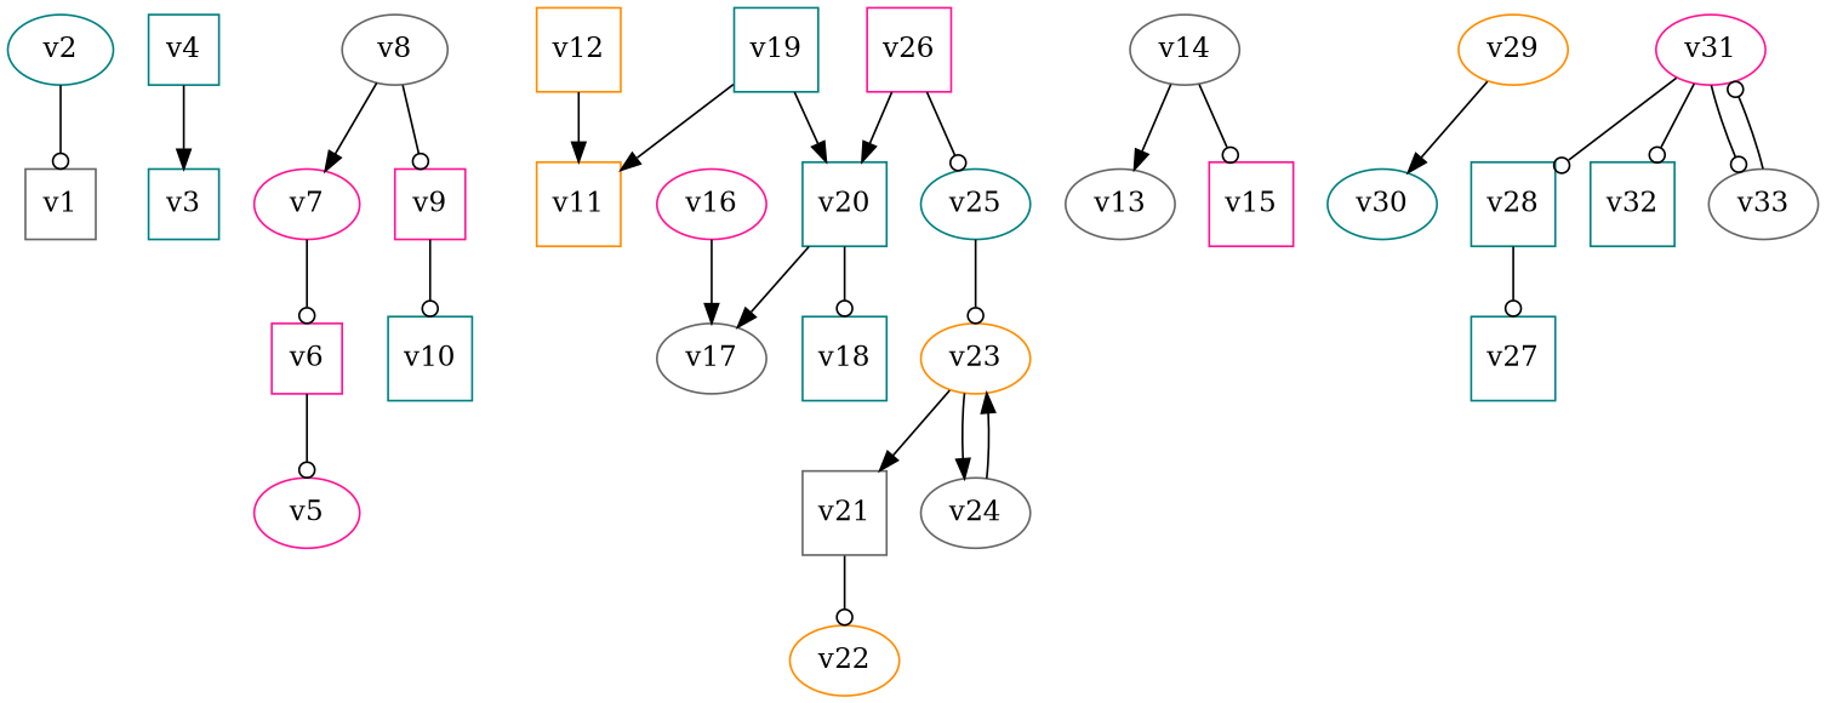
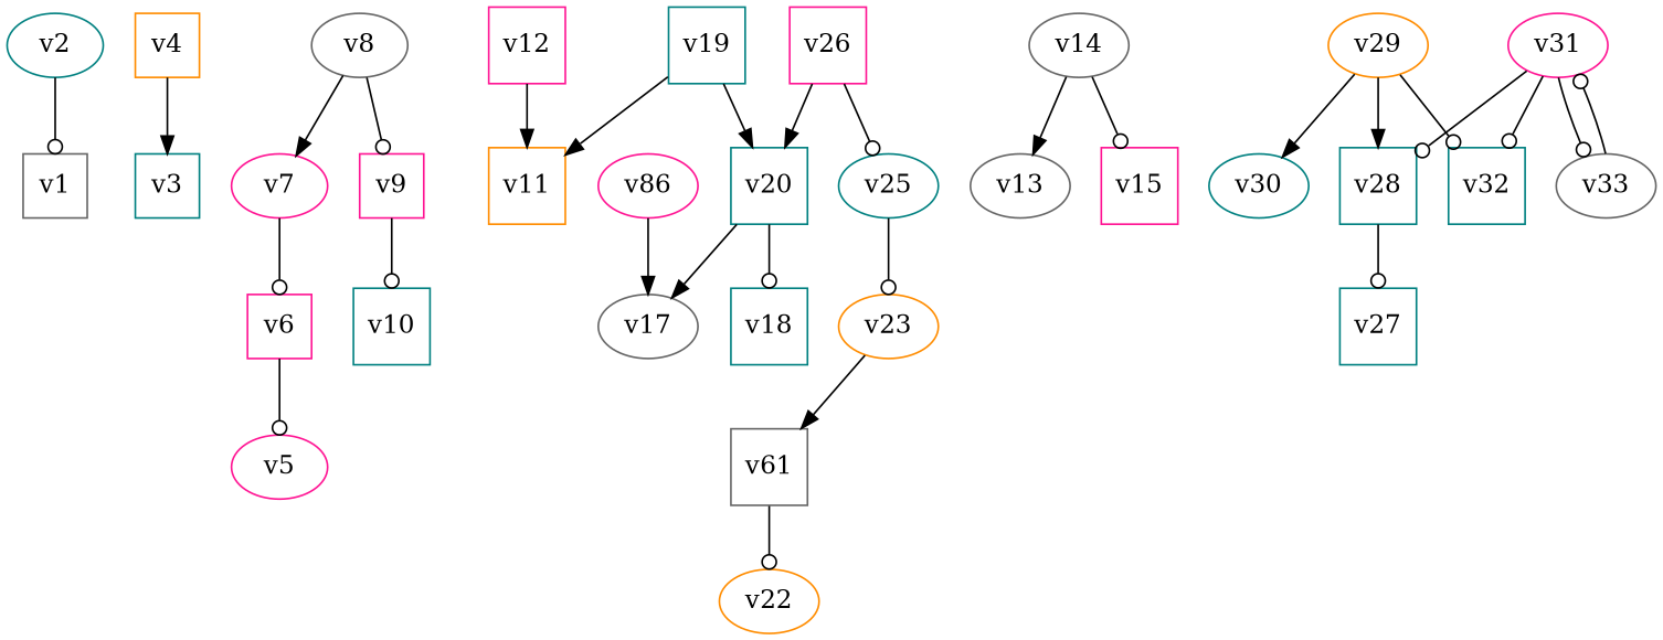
  digraph {
    node [color=teal shape=square]
    edge [arrowhead=odot]
    v1 [color=gray40]
    v2 [shape=oval]
-   v4
+   v4 [color=darkorange]
    v3
    v5 [color=deeppink shape=oval]
    v6 [color=deeppink]
    v7 [color=deeppink shape=oval]
    v8 [color=gray40 shape=oval]
    v9 [color=deeppink]
    v10
    v11 [color=darkorange]
-   v12 [color=darkorange]
+   v12 [color=deeppink]
    v13 [color=gray40 shape=oval]
    v14 [color=gray40 shape=oval]
    v15 [color=deeppink]
-   v16 [color=deeppink shape=oval]
+   v16 [color=deeppink shape=oval label=v86]
    v17 [color=gray40 shape=oval]
    v19
    v20
    v18
-   v21 [color=gray40]
+   v21 [color=gray40 label=v61]
    v22 [color=darkorange shape=oval]
    v23 [color=darkorange shape=oval]
-   v24 [color=gray40 shape=oval]
    v25 [shape=oval]
    v26 [color=deeppink]
    v28
    v27
    v29 [color=darkorange shape=oval]
    v30 [shape=oval]
    v32
    v31 [color=deeppink shape=oval]
    v33 [color=gray40 shape=oval]
    v2 -> v1
    v4 -> v3 [arrowhead=normal]
    v6 -> v5
    v7 -> v6
    v8 -> v7 [arrowhead=normal]
    v8 -> v9
    v9 -> v10
    v12 -> v11 [arrowhead=normal]
    v14 -> v13 [arrowhead=normal]
    v14 -> v15
    v16 -> v17 [arrowhead=normal]
    v19 -> v11 [arrowhead=normal]
    v19 -> v20 [arrowhead=normal]
    v20 -> v17 [arrowhead=normal]
    v20 -> v18
    v21 -> v22
    v23 -> v21 [arrowhead=normal]
-   v23 -> v24 [arrowhead=normal]
-   v24 -> v23 [arrowhead=normal]
    v25 -> v23
    v26 -> v20 [arrowhead=normal]
    v26 -> v25
    v28 -> v27
+   v29 -> v28 [arrowhead=normal]
    v29 -> v30 [arrowhead=normal]
+   v29 -> v32
    v31 -> v28
    v31 -> v32
    v31 -> v33
    v33 -> v31
  }
